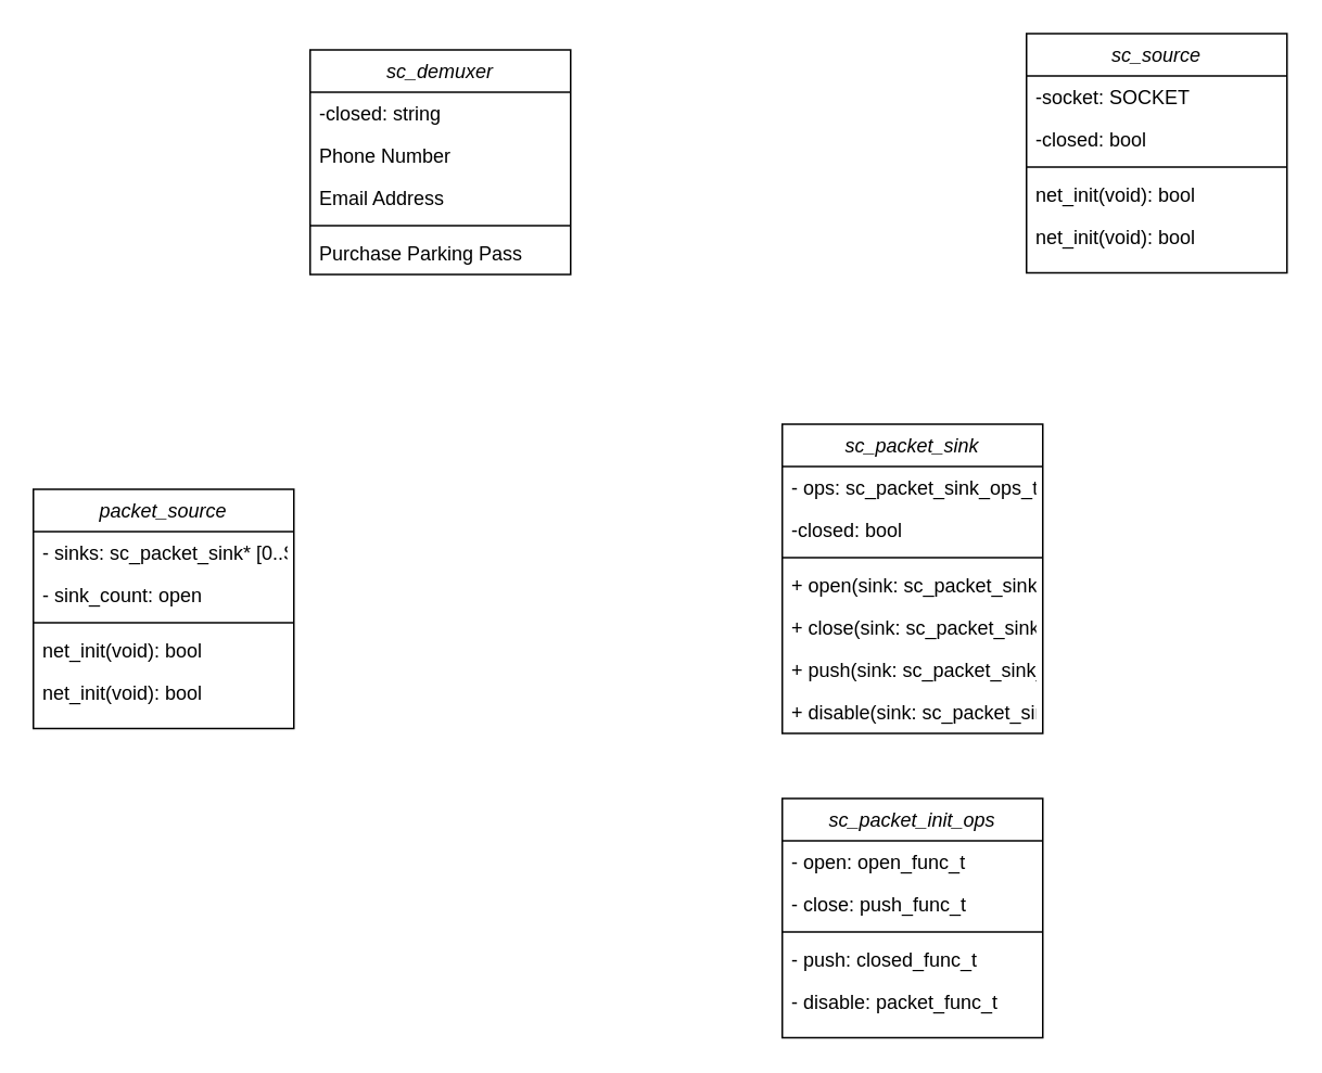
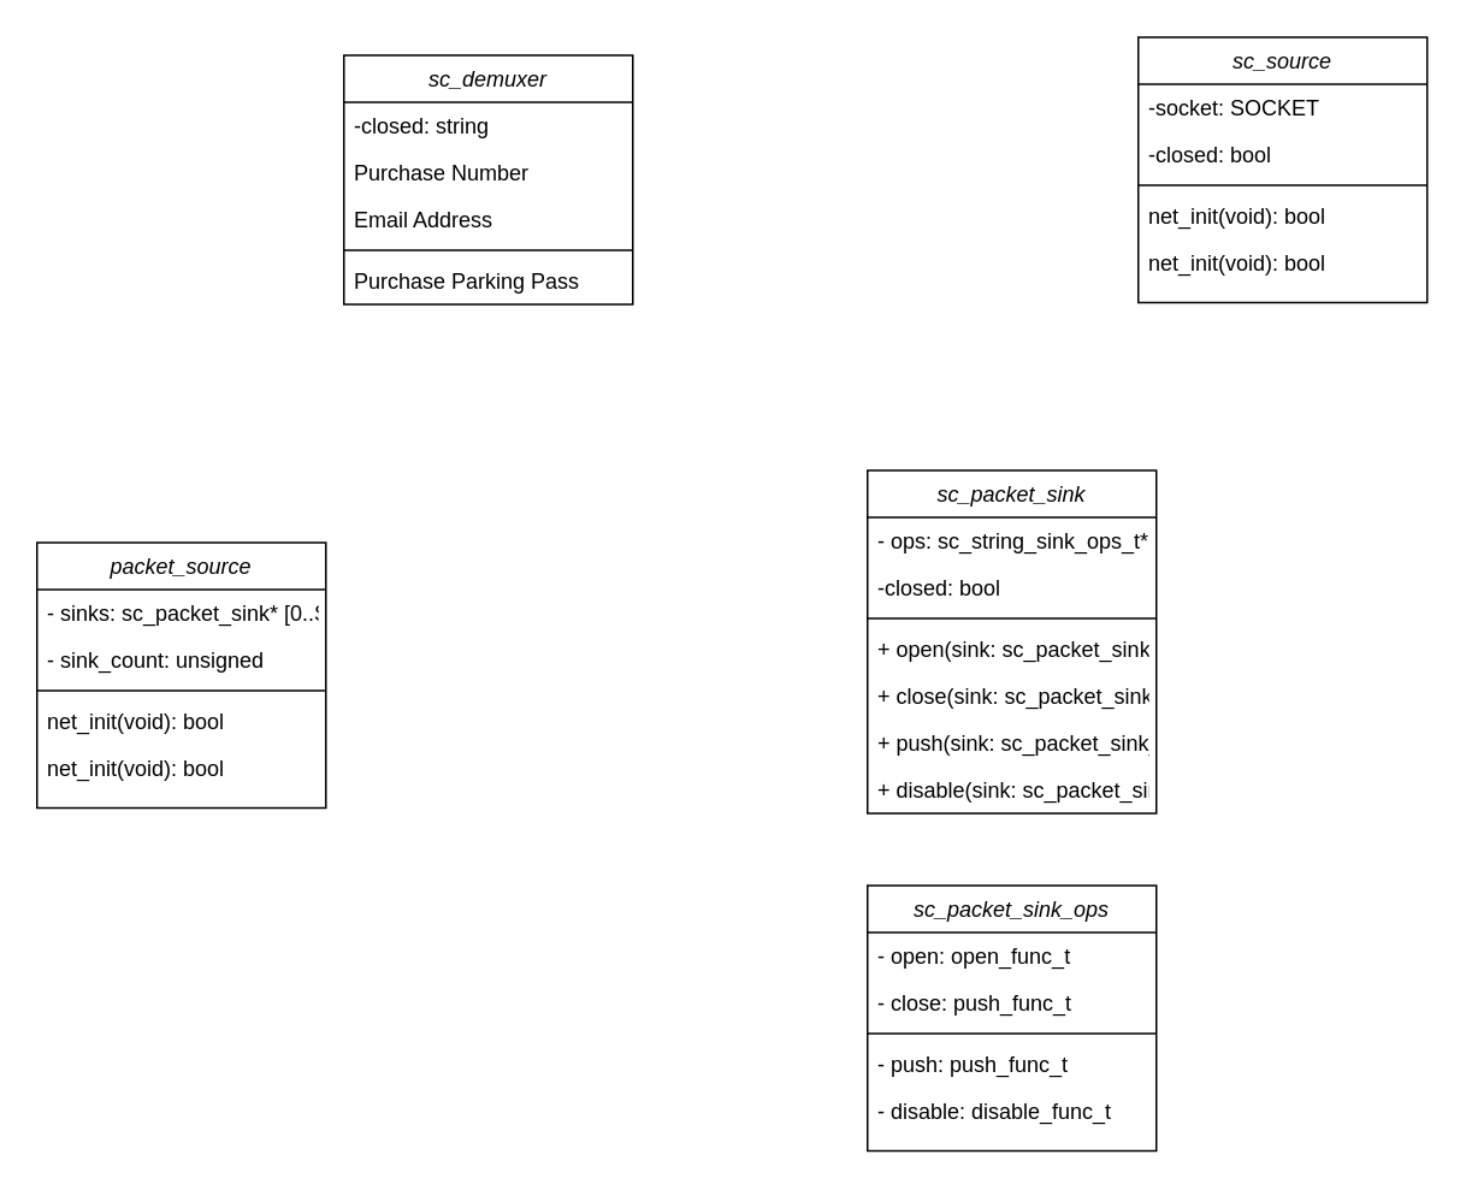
  <mxCell id="0" />
  <mxCell id="1" parent="0" />
  <mxCell id="2" value="sc_demuxer" style="swimlane;fontStyle=2;align=center;verticalAlign=top;childLayout=stackLayout;horizontal=1;startSize=26;horizontalStack=0;resizeParent=1;resizeLast=0;collapsible=1;marginBottom=0;rounded=0;shadow=0;strokeWidth=1;" parent="1" vertex="1"><mxGeometry x="190" y="30" width="160" height="138" as="geometry"><mxRectangle x="230" y="140" width="160" height="26" as="alternateBounds" /></mxGeometry></mxCell>
  <mxCell id="3" value="-closed: string" style="text;align=left;verticalAlign=top;spacingLeft=4;spacingRight=4;overflow=hidden;rotatable=0;points=[[0,0.5],[1,0.5]];portConstraint=eastwest;" parent="2" vertex="1"><mxGeometry y="26" width="160" height="26" as="geometry" /></mxCell>
- <mxCell id="4" value="Phone Number" style="text;align=left;verticalAlign=top;spacingLeft=4;spacingRight=4;overflow=hidden;rotatable=0;points=[[0,0.5],[1,0.5]];portConstraint=eastwest;rounded=0;shadow=0;html=0;" parent="2" vertex="1"><mxGeometry y="52" width="160" height="26" as="geometry" /></mxCell>
+ <mxCell id="4" value="Purchase Number" style="text;align=left;verticalAlign=top;spacingLeft=4;spacingRight=4;overflow=hidden;rotatable=0;points=[[0,0.5],[1,0.5]];portConstraint=eastwest;rounded=0;shadow=0;html=0;" parent="2" vertex="1"><mxGeometry y="52" width="160" height="26" as="geometry" /></mxCell>
  <mxCell id="5" value="Email Address" style="text;align=left;verticalAlign=top;spacingLeft=4;spacingRight=4;overflow=hidden;rotatable=0;points=[[0,0.5],[1,0.5]];portConstraint=eastwest;rounded=0;shadow=0;html=0;" parent="2" vertex="1"><mxGeometry y="78" width="160" height="26" as="geometry" /></mxCell>
  <mxCell id="6" value="" style="line;html=1;strokeWidth=1;align=left;verticalAlign=middle;spacingTop=-1;spacingLeft=3;spacingRight=3;rotatable=0;labelPosition=right;points=[];portConstraint=eastwest;" parent="2" vertex="1"><mxGeometry y="104" width="160" height="8" as="geometry" /></mxCell>
  <mxCell id="7" value="Purchase Parking Pass" style="text;align=left;verticalAlign=top;spacingLeft=4;spacingRight=4;overflow=hidden;rotatable=0;points=[[0,0.5],[1,0.5]];portConstraint=eastwest;" parent="2" vertex="1"><mxGeometry y="112" width="160" height="26" as="geometry" /></mxCell>
  <mxCell id="8" value="sc_source" style="swimlane;fontStyle=2;align=center;verticalAlign=top;childLayout=stackLayout;horizontal=1;startSize=26;horizontalStack=0;resizeParent=1;resizeLast=0;collapsible=1;marginBottom=0;rounded=0;shadow=0;strokeWidth=1;" vertex="1" parent="1"><mxGeometry x="630" y="20" width="160" height="147" as="geometry"><mxRectangle x="230" y="140" width="160" height="26" as="alternateBounds" /></mxGeometry></mxCell>
  <mxCell id="9" value="-socket: SOCKET" style="text;align=left;verticalAlign=top;spacingLeft=4;spacingRight=4;overflow=hidden;rotatable=0;points=[[0,0.5],[1,0.5]];portConstraint=eastwest;" vertex="1" parent="8"><mxGeometry y="26" width="160" height="26" as="geometry" /></mxCell>
  <mxCell id="10" value="-closed: bool" style="text;align=left;verticalAlign=top;spacingLeft=4;spacingRight=4;overflow=hidden;rotatable=0;points=[[0,0.5],[1,0.5]];portConstraint=eastwest;rounded=0;shadow=0;html=0;" vertex="1" parent="8"><mxGeometry y="52" width="160" height="26" as="geometry" /></mxCell>
  <mxCell id="11" value="" style="line;html=1;strokeWidth=1;align=left;verticalAlign=middle;spacingTop=-1;spacingLeft=3;spacingRight=3;rotatable=0;labelPosition=right;points=[];portConstraint=eastwest;" vertex="1" parent="8"><mxGeometry y="78" width="160" height="8" as="geometry" /></mxCell>
  <mxCell id="12" value="net_init(void): bool" style="text;align=left;verticalAlign=top;spacingLeft=4;spacingRight=4;overflow=hidden;rotatable=0;points=[[0,0.5],[1,0.5]];portConstraint=eastwest;" vertex="1" parent="8"><mxGeometry y="86" width="160" height="26" as="geometry" /></mxCell>
  <mxCell id="13" value="net_init(void): bool" style="text;align=left;verticalAlign=top;spacingLeft=4;spacingRight=4;overflow=hidden;rotatable=0;points=[[0,0.5],[1,0.5]];portConstraint=eastwest;" vertex="1" parent="8"><mxGeometry y="112" width="160" height="26" as="geometry" /></mxCell>
  <mxCell id="14" value="packet_source" style="swimlane;fontStyle=2;align=center;verticalAlign=top;childLayout=stackLayout;horizontal=1;startSize=26;horizontalStack=0;resizeParent=1;resizeLast=0;collapsible=1;marginBottom=0;rounded=0;shadow=0;strokeWidth=1;" vertex="1" parent="1"><mxGeometry x="20" y="300" width="160" height="147" as="geometry"><mxRectangle x="230" y="140" width="160" height="26" as="alternateBounds" /></mxGeometry></mxCell>
  <mxCell id="15" value="- sinks: sc_packet_sink* [0..SC_PACKET_SOURCE_MAX_SINKS]" style="text;align=left;verticalAlign=top;spacingLeft=4;spacingRight=4;overflow=hidden;rotatable=0;points=[[0,0.5],[1,0.5]];portConstraint=eastwest;" vertex="1" parent="14"><mxGeometry y="26" width="160" height="26" as="geometry" /></mxCell>
- <mxCell id="16" value="- sink_count: open" style="text;align=left;verticalAlign=top;spacingLeft=4;spacingRight=4;overflow=hidden;rotatable=0;points=[[0,0.5],[1,0.5]];portConstraint=eastwest;rounded=0;shadow=0;html=0;" vertex="1" parent="14"><mxGeometry y="52" width="160" height="26" as="geometry" /></mxCell>
+ <mxCell id="16" value="- sink_count: unsigned" style="text;align=left;verticalAlign=top;spacingLeft=4;spacingRight=4;overflow=hidden;rotatable=0;points=[[0,0.5],[1,0.5]];portConstraint=eastwest;rounded=0;shadow=0;html=0;" vertex="1" parent="14"><mxGeometry y="52" width="160" height="26" as="geometry" /></mxCell>
  <mxCell id="17" value="" style="line;html=1;strokeWidth=1;align=left;verticalAlign=middle;spacingTop=-1;spacingLeft=3;spacingRight=3;rotatable=0;labelPosition=right;points=[];portConstraint=eastwest;" vertex="1" parent="14"><mxGeometry y="78" width="160" height="8" as="geometry" /></mxCell>
  <mxCell id="18" value="net_init(void): bool" style="text;align=left;verticalAlign=top;spacingLeft=4;spacingRight=4;overflow=hidden;rotatable=0;points=[[0,0.5],[1,0.5]];portConstraint=eastwest;" vertex="1" parent="14"><mxGeometry y="86" width="160" height="26" as="geometry" /></mxCell>
  <mxCell id="19" value="net_init(void): bool" style="text;align=left;verticalAlign=top;spacingLeft=4;spacingRight=4;overflow=hidden;rotatable=0;points=[[0,0.5],[1,0.5]];portConstraint=eastwest;" vertex="1" parent="14"><mxGeometry y="112" width="160" height="26" as="geometry" /></mxCell>
  <mxCell id="20" value="sc_packet_sink      " style="swimlane;fontStyle=2;align=center;verticalAlign=top;childLayout=stackLayout;horizontal=1;startSize=26;horizontalStack=0;resizeParent=1;resizeLast=0;collapsible=1;marginBottom=0;rounded=0;shadow=0;strokeWidth=1;" vertex="1" parent="1"><mxGeometry x="480" y="260" width="160" height="190" as="geometry"><mxRectangle x="230" y="140" width="160" height="26" as="alternateBounds" /></mxGeometry></mxCell>
- <mxCell id="21" value="- ops: sc_packet_sink_ops_t* |" style="text;align=left;verticalAlign=top;spacingLeft=4;spacingRight=4;overflow=hidden;rotatable=0;points=[[0,0.5],[1,0.5]];portConstraint=eastwest;" vertex="1" parent="20"><mxGeometry y="26" width="160" height="26" as="geometry" /></mxCell>
+ <mxCell id="21" value="- ops: sc_string_sink_ops_t* |" style="text;align=left;verticalAlign=top;spacingLeft=4;spacingRight=4;overflow=hidden;rotatable=0;points=[[0,0.5],[1,0.5]];portConstraint=eastwest;" vertex="1" parent="20"><mxGeometry y="26" width="160" height="26" as="geometry" /></mxCell>
  <mxCell id="22" value="-closed: bool" style="text;align=left;verticalAlign=top;spacingLeft=4;spacingRight=4;overflow=hidden;rotatable=0;points=[[0,0.5],[1,0.5]];portConstraint=eastwest;rounded=0;shadow=0;html=0;" vertex="1" parent="20"><mxGeometry y="52" width="160" height="26" as="geometry" /></mxCell>
  <mxCell id="23" value="" style="line;html=1;strokeWidth=1;align=left;verticalAlign=middle;spacingTop=-1;spacingLeft=3;spacingRight=3;rotatable=0;labelPosition=right;points=[];portConstraint=eastwest;" vertex="1" parent="20"><mxGeometry y="78" width="160" height="8" as="geometry" /></mxCell>
  <mxCell id="24" value="+ open(sink: sc_packet_sink_t*, ctx: AVCodecContext*): bool" style="text;align=left;verticalAlign=top;spacingLeft=4;spacingRight=4;overflow=hidden;rotatable=0;points=[[0,0.5],[1,0.5]];portConstraint=eastwest;" vertex="1" parent="20"><mxGeometry y="86" width="160" height="26" as="geometry" /></mxCell>
  <mxCell id="25" value="+ close(sink: sc_packet_sink_t): void" style="text;align=left;verticalAlign=top;spacingLeft=4;spacingRight=4;overflow=hidden;rotatable=0;points=[[0,0.5],[1,0.5]];portConstraint=eastwest;" vertex="1" parent="20"><mxGeometry y="112" width="160" height="26" as="geometry" /></mxCell>
  <mxCell id="26" value="+ push(sink: sc_packet_sink_t*, packet: AVPacket*): bool" style="text;align=left;verticalAlign=top;spacingLeft=4;spacingRight=4;overflow=hidden;rotatable=0;points=[[0,0.5],[1,0.5]];portConstraint=eastwest;" vertex="1" parent="20"><mxGeometry y="138" width="160" height="26" as="geometry" /></mxCell>
  <mxCell id="27" value="+ disable(sink: sc_packet_sink_t): void " style="text;align=left;verticalAlign=top;spacingLeft=4;spacingRight=4;overflow=hidden;rotatable=0;points=[[0,0.5],[1,0.5]];portConstraint=eastwest;" vertex="1" parent="20"><mxGeometry y="164" width="160" height="26" as="geometry" /></mxCell>
- <mxCell id="28" value="sc_packet_init_ops  " style="swimlane;fontStyle=2;align=center;verticalAlign=top;childLayout=stackLayout;horizontal=1;startSize=26;horizontalStack=0;resizeParent=1;resizeLast=0;collapsible=1;marginBottom=0;rounded=0;shadow=0;strokeWidth=1;" vertex="1" parent="1"><mxGeometry x="480" y="490" width="160" height="147" as="geometry"><mxRectangle x="230" y="140" width="160" height="26" as="alternateBounds" /></mxGeometry></mxCell>
+ <mxCell id="28" value="sc_packet_sink_ops  " style="swimlane;fontStyle=2;align=center;verticalAlign=top;childLayout=stackLayout;horizontal=1;startSize=26;horizontalStack=0;resizeParent=1;resizeLast=0;collapsible=1;marginBottom=0;rounded=0;shadow=0;strokeWidth=1;" vertex="1" parent="1"><mxGeometry x="480" y="490" width="160" height="147" as="geometry"><mxRectangle x="230" y="140" width="160" height="26" as="alternateBounds" /></mxGeometry></mxCell>
  <mxCell id="29" value="- open: open_func_t" style="text;align=left;verticalAlign=top;spacingLeft=4;spacingRight=4;overflow=hidden;rotatable=0;points=[[0,0.5],[1,0.5]];portConstraint=eastwest;" vertex="1" parent="28"><mxGeometry y="26" width="160" height="26" as="geometry" /></mxCell>
  <mxCell id="30" value="- close: push_func_t" style="text;align=left;verticalAlign=top;spacingLeft=4;spacingRight=4;overflow=hidden;rotatable=0;points=[[0,0.5],[1,0.5]];portConstraint=eastwest;rounded=0;shadow=0;html=0;" vertex="1" parent="28"><mxGeometry y="52" width="160" height="26" as="geometry" /></mxCell>
  <mxCell id="31" value="" style="line;html=1;strokeWidth=1;align=left;verticalAlign=middle;spacingTop=-1;spacingLeft=3;spacingRight=3;rotatable=0;labelPosition=right;points=[];portConstraint=eastwest;" vertex="1" parent="28"><mxGeometry y="78" width="160" height="8" as="geometry" /></mxCell>
- <mxCell id="32" value="- push: closed_func_t  " style="text;align=left;verticalAlign=top;spacingLeft=4;spacingRight=4;overflow=hidden;rotatable=0;points=[[0,0.5],[1,0.5]];portConstraint=eastwest;" vertex="1" parent="28"><mxGeometry y="86" width="160" height="26" as="geometry" /></mxCell>
- <mxCell id="33" value="- disable: packet_func_t" style="text;align=left;verticalAlign=top;spacingLeft=4;spacingRight=4;overflow=hidden;rotatable=0;points=[[0,0.5],[1,0.5]];portConstraint=eastwest;" vertex="1" parent="28"><mxGeometry y="112" width="160" height="26" as="geometry" /></mxCell>
+ <mxCell id="32" value="- push: push_func_t  " style="text;align=left;verticalAlign=top;spacingLeft=4;spacingRight=4;overflow=hidden;rotatable=0;points=[[0,0.5],[1,0.5]];portConstraint=eastwest;" vertex="1" parent="28"><mxGeometry y="86" width="160" height="26" as="geometry" /></mxCell>
+ <mxCell id="33" value="- disable: disable_func_t" style="text;align=left;verticalAlign=top;spacingLeft=4;spacingRight=4;overflow=hidden;rotatable=0;points=[[0,0.5],[1,0.5]];portConstraint=eastwest;" vertex="1" parent="28"><mxGeometry y="112" width="160" height="26" as="geometry" /></mxCell>
